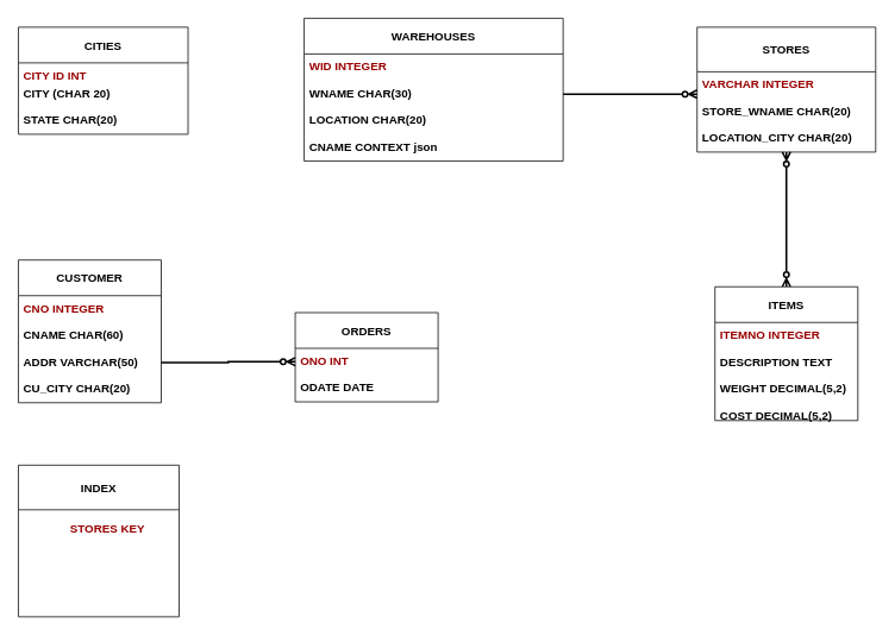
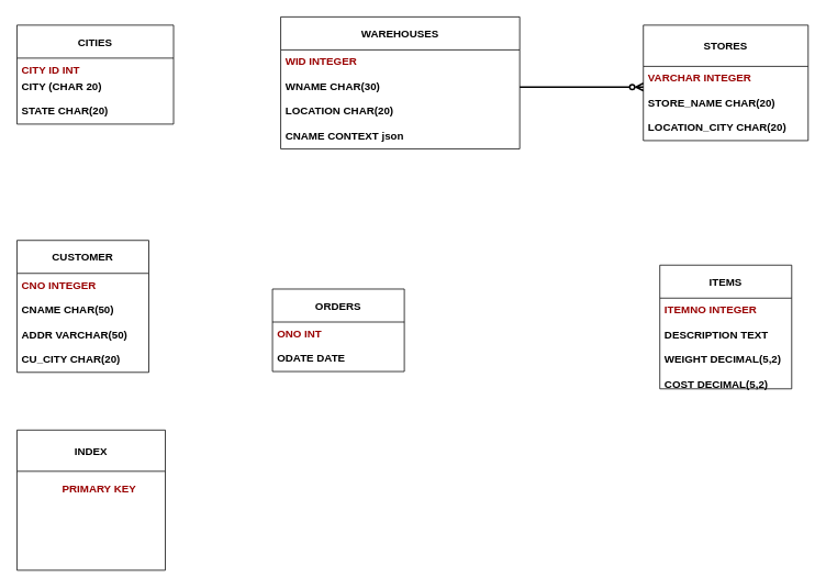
  <mxCell id="0" />
  <mxCell id="1" parent="0" />
  <mxCell id="2" value="CITIES" style="swimlane;fontStyle=1;childLayout=stackLayout;horizontal=1;startSize=40;horizontalStack=0;resizeParent=1;resizeParentMax=0;resizeLast=0;collapsible=1;marginBottom=0;align=center;fontSize=13;" vertex="1" parent="1"><mxGeometry x="20" y="30" width="190" height="120" as="geometry" /></mxCell>
  <mxCell id="3" value="CITY ID INT" style="text;strokeColor=none;fillColor=none;spacingLeft=4;spacingRight=4;overflow=hidden;rotatable=0;points=[[0,0.5],[1,0.5]];portConstraint=eastwest;fontSize=13;fontColor=#990000;fontStyle=1" vertex="1" parent="2"><mxGeometry y="40" width="190" height="20" as="geometry" /></mxCell>
  <mxCell id="4" value="CITY (CHAR 20)" style="text;strokeColor=none;fillColor=none;spacingLeft=4;spacingRight=4;overflow=hidden;rotatable=0;points=[[0,0.5],[1,0.5]];portConstraint=eastwest;fontSize=13;fontStyle=1;fontColor=#000000;" vertex="1" parent="2"><mxGeometry y="60" width="190" height="30" as="geometry" /></mxCell>
  <mxCell id="5" value="STATE CHAR(20)" style="text;strokeColor=none;fillColor=none;spacingLeft=4;spacingRight=4;overflow=hidden;rotatable=0;points=[[0,0.5],[1,0.5]];portConstraint=eastwest;fontSize=13;fontStyle=1" vertex="1" parent="2"><mxGeometry y="90" width="190" height="30" as="geometry" /></mxCell>
  <mxCell id="6" value="WAREHOUSES" style="swimlane;fontStyle=1;childLayout=stackLayout;horizontal=1;startSize=40;horizontalStack=0;resizeParent=1;resizeParentMax=0;resizeLast=0;collapsible=1;marginBottom=0;align=center;fontSize=13;" vertex="1" parent="1"><mxGeometry x="340" y="20" width="290" height="160" as="geometry" /></mxCell>
  <mxCell id="7" value="WID INTEGER" style="text;strokeColor=none;fillColor=none;spacingLeft=4;spacingRight=4;overflow=hidden;rotatable=0;points=[[0,0.5],[1,0.5]];portConstraint=eastwest;fontSize=13;fontStyle=1;fontColor=#990000;" vertex="1" parent="6"><mxGeometry y="40" width="290" height="30" as="geometry" /></mxCell>
  <mxCell id="8" value="WNAME CHAR(30)" style="text;strokeColor=none;fillColor=none;spacingLeft=4;spacingRight=4;overflow=hidden;rotatable=0;points=[[0,0.5],[1,0.5]];portConstraint=eastwest;fontSize=13;fontStyle=1" vertex="1" parent="6"><mxGeometry y="70" width="290" height="30" as="geometry" /></mxCell>
  <mxCell id="9" value="LOCATION CHAR(20)" style="text;strokeColor=none;fillColor=none;spacingLeft=4;spacingRight=4;overflow=hidden;rotatable=0;points=[[0,0.5],[1,0.5]];portConstraint=eastwest;fontSize=13;fontStyle=1" vertex="1" parent="6"><mxGeometry y="100" width="290" height="30" as="geometry" /></mxCell>
  <mxCell id="10" value="CNAME CONTEXT json" style="text;strokeColor=none;fillColor=none;spacingLeft=4;spacingRight=4;overflow=hidden;rotatable=0;points=[[0,0.5],[1,0.5]];portConstraint=eastwest;fontSize=13;fontStyle=1" vertex="1" parent="6"><mxGeometry y="130" width="290" height="30" as="geometry" /></mxCell>
- <mxCell id="11" style="edgeStyle=orthogonalEdgeStyle;rounded=0;orthogonalLoop=1;jettySize=auto;html=1;entryX=0.5;entryY=0;entryDx=0;entryDy=0;fontSize=13;startArrow=ERzeroToMany;startFill=0;endArrow=ERzeroToMany;endFill=0;fontStyle=1;strokeWidth=2;" edge="1" parent="1" source="12" target="24"><mxGeometry relative="1" as="geometry" /></mxCell>
  <mxCell id="12" value="STORES" style="swimlane;fontStyle=1;childLayout=stackLayout;horizontal=1;startSize=50;horizontalStack=0;resizeParent=1;resizeParentMax=0;resizeLast=0;collapsible=1;marginBottom=0;align=center;fontSize=13;" vertex="1" parent="1"><mxGeometry x="780" y="30" width="200" height="140" as="geometry" /></mxCell>
  <mxCell id="13" value="VARCHAR INTEGER" style="text;strokeColor=none;fillColor=none;spacingLeft=4;spacingRight=4;overflow=hidden;rotatable=0;points=[[0,0.5],[1,0.5]];portConstraint=eastwest;fontSize=13;fontStyle=1;fontColor=#990000;" vertex="1" parent="12"><mxGeometry y="50" width="200" height="30" as="geometry" /></mxCell>
- <mxCell id="14" value="STORE_WNAME CHAR(20)" style="text;strokeColor=none;fillColor=none;spacingLeft=4;spacingRight=4;overflow=hidden;rotatable=0;points=[[0,0.5],[1,0.5]];portConstraint=eastwest;fontSize=13;fontStyle=1" vertex="1" parent="12"><mxGeometry y="80" width="200" height="30" as="geometry" /></mxCell>
+ <mxCell id="14" value="STORE_NAME CHAR(20)" style="text;strokeColor=none;fillColor=none;spacingLeft=4;spacingRight=4;overflow=hidden;rotatable=0;points=[[0,0.5],[1,0.5]];portConstraint=eastwest;fontSize=13;fontStyle=1" vertex="1" parent="12"><mxGeometry y="80" width="200" height="30" as="geometry" /></mxCell>
  <mxCell id="15" value="LOCATION_CITY CHAR(20)" style="text;strokeColor=none;fillColor=none;spacingLeft=4;spacingRight=4;overflow=hidden;rotatable=0;points=[[0,0.5],[1,0.5]];portConstraint=eastwest;fontSize=13;fontStyle=1" vertex="1" parent="12"><mxGeometry y="110" width="200" height="30" as="geometry" /></mxCell>
  <mxCell id="16" value="CUSTOMER" style="swimlane;fontStyle=1;childLayout=stackLayout;horizontal=1;startSize=40;horizontalStack=0;resizeParent=1;resizeParentMax=0;resizeLast=0;collapsible=1;marginBottom=0;align=center;fontSize=13;" vertex="1" parent="1"><mxGeometry x="20" y="291" width="160" height="160" as="geometry" /></mxCell>
  <mxCell id="17" value="CNO INTEGER" style="text;strokeColor=none;fillColor=none;spacingLeft=4;spacingRight=4;overflow=hidden;rotatable=0;points=[[0,0.5],[1,0.5]];portConstraint=eastwest;fontSize=13;fontStyle=1;fontColor=#990000;" vertex="1" parent="16"><mxGeometry y="40" width="160" height="30" as="geometry" /></mxCell>
- <mxCell id="18" value="CNAME CHAR(60)" style="text;strokeColor=none;fillColor=none;spacingLeft=4;spacingRight=4;overflow=hidden;rotatable=0;points=[[0,0.5],[1,0.5]];portConstraint=eastwest;fontSize=13;fontStyle=1" vertex="1" parent="16"><mxGeometry y="70" width="160" height="30" as="geometry" /></mxCell>
+ <mxCell id="18" value="CNAME CHAR(50)" style="text;strokeColor=none;fillColor=none;spacingLeft=4;spacingRight=4;overflow=hidden;rotatable=0;points=[[0,0.5],[1,0.5]];portConstraint=eastwest;fontSize=13;fontStyle=1" vertex="1" parent="16"><mxGeometry y="70" width="160" height="30" as="geometry" /></mxCell>
  <mxCell id="19" value="ADDR VARCHAR(50)" style="text;strokeColor=none;fillColor=none;spacingLeft=4;spacingRight=4;overflow=hidden;rotatable=0;points=[[0,0.5],[1,0.5]];portConstraint=eastwest;fontSize=13;fontStyle=1" vertex="1" parent="16"><mxGeometry y="100" width="160" height="30" as="geometry" /></mxCell>
  <mxCell id="20" value="CU_CITY CHAR(20)" style="text;strokeColor=none;fillColor=none;spacingLeft=4;spacingRight=4;overflow=hidden;rotatable=0;points=[[0,0.5],[1,0.5]];portConstraint=eastwest;fontSize=13;fontStyle=1" vertex="1" parent="16"><mxGeometry y="130" width="160" height="30" as="geometry" /></mxCell>
  <mxCell id="21" value="ORDERS" style="swimlane;fontStyle=1;childLayout=stackLayout;horizontal=1;startSize=40;horizontalStack=0;resizeParent=1;resizeParentMax=0;resizeLast=0;collapsible=1;marginBottom=0;align=center;fontSize=13;" vertex="1" parent="1"><mxGeometry x="330" y="350" width="160" height="100" as="geometry" /></mxCell>
  <mxCell id="22" value="ONO INT" style="text;strokeColor=none;fillColor=none;spacingLeft=4;spacingRight=4;overflow=hidden;rotatable=0;points=[[0,0.5],[1,0.5]];portConstraint=eastwest;fontSize=13;fontStyle=1;fontColor=#990000;" vertex="1" parent="21"><mxGeometry y="40" width="160" height="30" as="geometry" /></mxCell>
  <mxCell id="23" value="ODATE DATE" style="text;strokeColor=none;fillColor=none;spacingLeft=4;spacingRight=4;overflow=hidden;rotatable=0;points=[[0,0.5],[1,0.5]];portConstraint=eastwest;fontSize=13;fontStyle=1" vertex="1" parent="21"><mxGeometry y="70" width="160" height="30" as="geometry" /></mxCell>
  <mxCell id="24" value="ITEMS" style="swimlane;fontStyle=1;childLayout=stackLayout;horizontal=1;startSize=40;horizontalStack=0;resizeParent=1;resizeParentMax=0;resizeLast=0;collapsible=1;marginBottom=0;align=center;fontSize=13;" vertex="1" parent="1"><mxGeometry x="800" y="321" width="160" height="150" as="geometry" /></mxCell>
  <mxCell id="25" value="ITEMNO INTEGER" style="text;strokeColor=none;fillColor=none;spacingLeft=4;spacingRight=4;overflow=hidden;rotatable=0;points=[[0,0.5],[1,0.5]];portConstraint=eastwest;fontSize=13;fontStyle=1;fontColor=#990000;" vertex="1" parent="24"><mxGeometry y="40" width="160" height="30" as="geometry" /></mxCell>
  <mxCell id="26" value="DESCRIPTION TEXT" style="text;strokeColor=none;fillColor=none;spacingLeft=4;spacingRight=4;overflow=hidden;rotatable=0;points=[[0,0.5],[1,0.5]];portConstraint=eastwest;fontSize=13;fontStyle=1" vertex="1" parent="24"><mxGeometry y="70" width="160" height="30" as="geometry" /></mxCell>
  <mxCell id="27" value="WEIGHT DECIMAL(5,2)" style="text;strokeColor=none;fillColor=none;spacingLeft=4;spacingRight=4;overflow=hidden;rotatable=0;points=[[0,0.5],[1,0.5]];portConstraint=eastwest;fontSize=13;fontStyle=1" vertex="1" parent="24"><mxGeometry y="100" width="160" height="30" as="geometry" /></mxCell>
  <mxCell id="28" value="COST DECIMAL(5,2)" style="text;strokeColor=none;fillColor=none;spacingLeft=4;spacingRight=4;overflow=hidden;rotatable=0;points=[[0,0.5],[1,0.5]];portConstraint=eastwest;fontSize=13;fontStyle=1" vertex="1" parent="24"><mxGeometry y="130" width="160" height="20" as="geometry" /></mxCell>
  <mxCell id="29" style="edgeStyle=orthogonalEdgeStyle;rounded=0;orthogonalLoop=1;jettySize=auto;html=1;exitX=1;exitY=0.5;exitDx=0;exitDy=0;fontSize=13;startArrow=none;startFill=0;endArrow=ERzeroToMany;endFill=0;fontStyle=1;strokeWidth=2;" edge="1" parent="1" source="8"><mxGeometry relative="1" as="geometry"><mxPoint x="780" y="105" as="targetPoint" /></mxGeometry></mxCell>
- <mxCell id="30" style="edgeStyle=orthogonalEdgeStyle;rounded=0;orthogonalLoop=1;jettySize=auto;html=1;exitX=1;exitY=0.5;exitDx=0;exitDy=0;entryX=0;entryY=0.5;entryDx=0;entryDy=0;fontSize=13;startArrow=none;startFill=0;endArrow=ERzeroToMany;endFill=0;fontStyle=1;strokeWidth=2;" edge="1" parent="1" source="19" target="22"><mxGeometry relative="1" as="geometry" /></mxCell>
  <mxCell id="31" value="INDEX" style="swimlane;fontSize=13;fontColor=#000000;startSize=50;fontStyle=1" vertex="1" parent="1"><mxGeometry x="20" y="521" width="180" height="170" as="geometry" /></mxCell>
- <mxCell id="32" value="&lt;font color=&quot;#990000&quot; style=&quot;font-size: 13px;&quot;&gt;STORES KEY&lt;/font&gt;" style="text;html=1;strokeColor=none;fillColor=none;align=center;verticalAlign=middle;whiteSpace=wrap;rounded=0;fontSize=13;fontColor=#000000;fontStyle=1" vertex="1" parent="31"><mxGeometry x="20" y="70" width="160" as="geometry" /></mxCell>
+ <mxCell id="32" value="&lt;font color=&quot;#990000&quot; style=&quot;font-size: 13px;&quot;&gt;PRIMARY KEY&lt;/font&gt;" style="text;html=1;strokeColor=none;fillColor=none;align=center;verticalAlign=middle;whiteSpace=wrap;rounded=0;fontSize=13;fontColor=#000000;fontStyle=1" vertex="1" parent="31"><mxGeometry x="20" y="70" width="160" as="geometry" /></mxCell>
